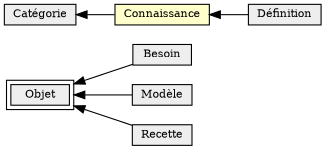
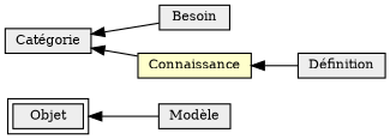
  digraph {
    rankdir=LR
    node [color="#00000" fillcolor="#EEEEEE" font="Helvetica-Bold" fontsize=10 peripheries=1 shape=box style=filled]
    edge [dir=back]
    n1 [height=0 label=Objet peripheries=2]
    n2 [height=0 label=Besoin]
    n3 [height=0 label="Modèle"]
-   n4 [height=0 label=Recette]
    n5 [height=0 label="Définition"]
    n6 [height=0 label="Catégorie"]
    n7 [fillcolor="#FFFFCC" height=0 label=Connaissance]
-   n1 -> n2
+   n6 -> n2
    n1 -> n3
-   n1 -> n4
    n6 -> n7
    n7 -> n5
  }
